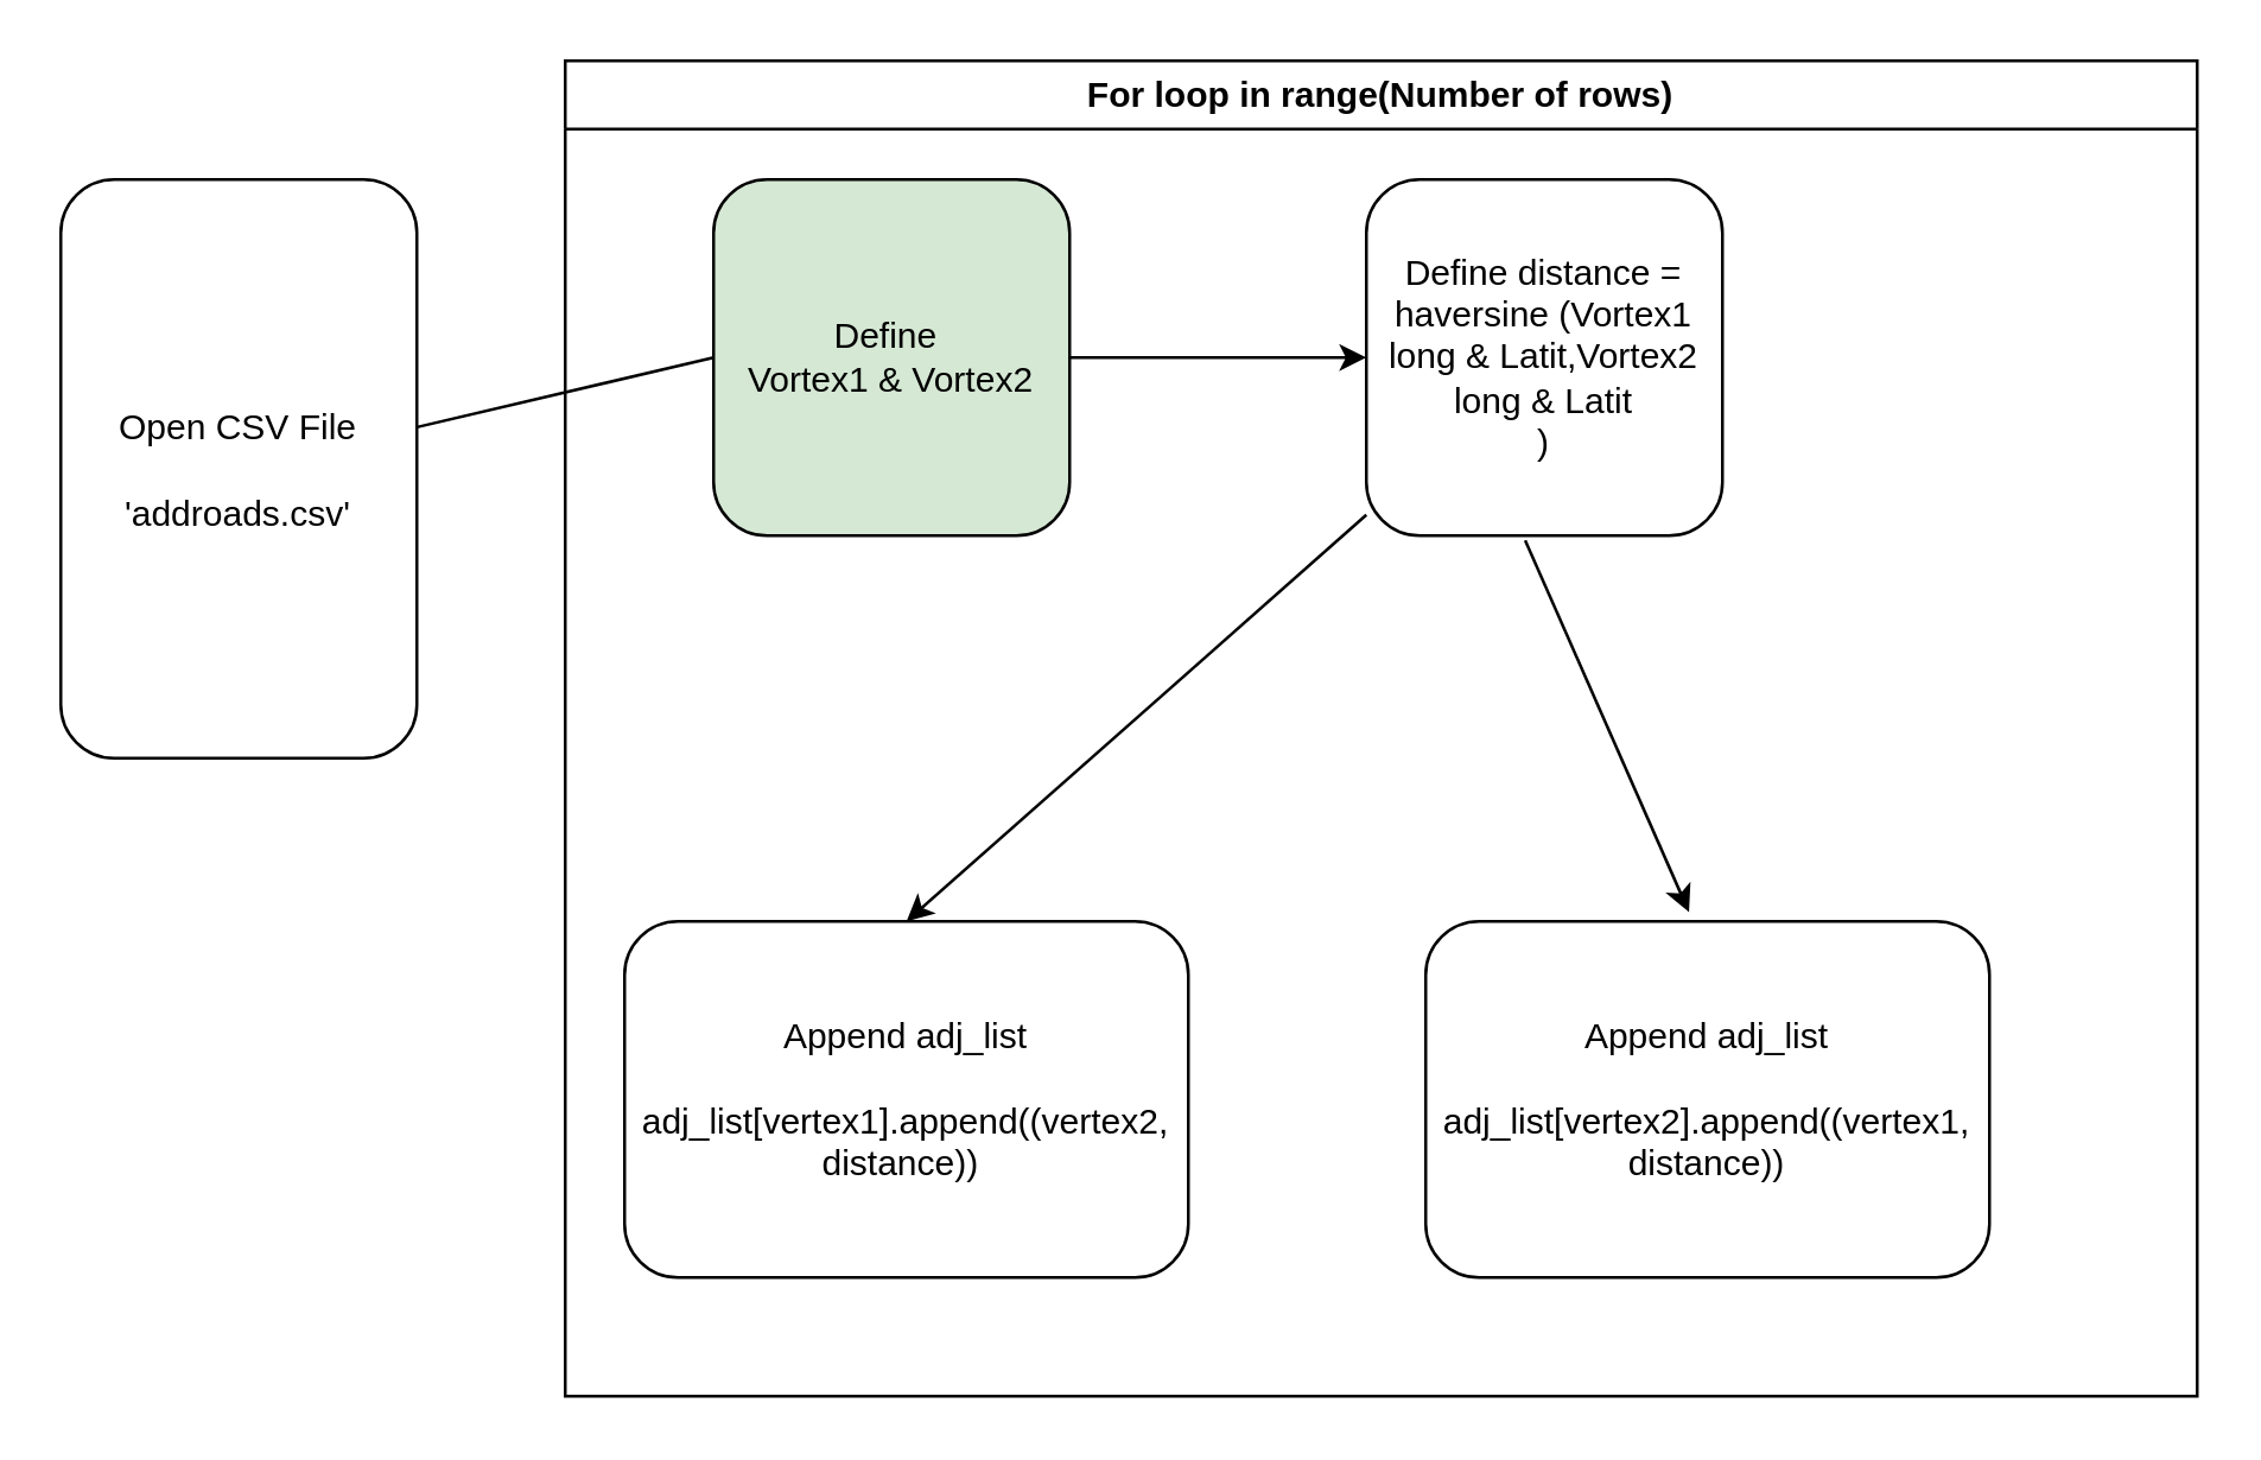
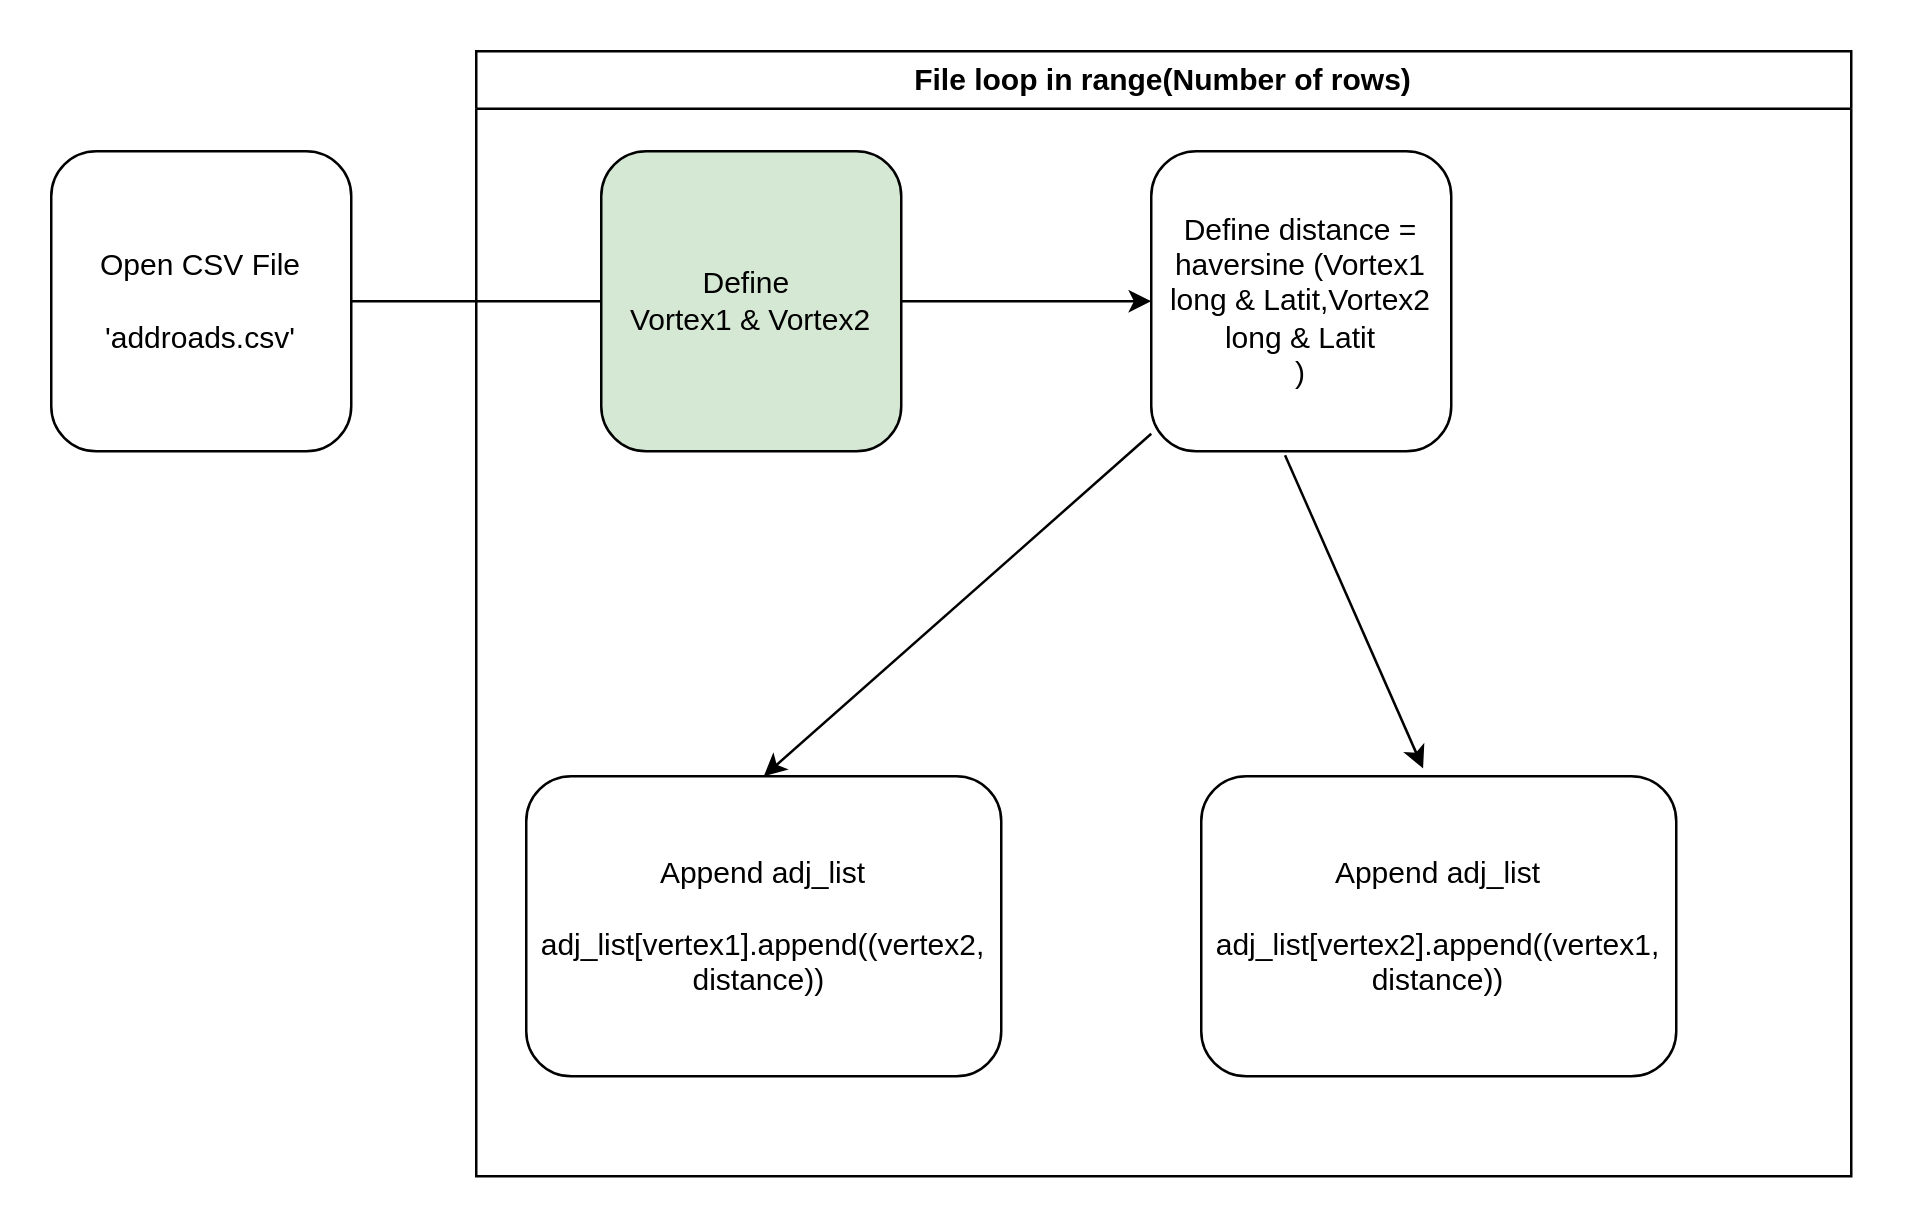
  <mxCell id="0" />
  <mxCell id="1" parent="0" />
- <mxCell id="2" value="Open CSV File&lt;br&gt;&lt;br&gt;'addroads.csv'" style="rounded=1;whiteSpace=wrap;html=1;fontSize=12;glass=0;strokeWidth=1;shadow=0;" vertex="1" parent="1"><mxGeometry x="20" y="60" width="120" height="195" as="geometry" /></mxCell>
+ <mxCell id="2" value="Open CSV File&lt;br&gt;&lt;br&gt;'addroads.csv'" style="rounded=1;whiteSpace=wrap;html=1;fontSize=12;glass=0;strokeWidth=1;shadow=0;" vertex="1" parent="1"><mxGeometry x="20" y="60" width="120" height="120" as="geometry" /></mxCell>
  <mxCell id="3" value="Define&amp;nbsp;&lt;br&gt;Vortex1 &amp;amp; Vortex2&lt;br&gt;" style="rounded=1;whiteSpace=wrap;html=1;fontSize=12;glass=0;strokeWidth=1;shadow=0;fillColor=#d5e8d4;" vertex="1" parent="1"><mxGeometry x="240" y="60" width="120" height="120" as="geometry" /></mxCell>
  <mxCell id="4" value="Define&amp;nbsp;distance =&lt;br&gt;haversine (Vortex1 long &amp;amp; Latit,Vortex2 long &amp;amp; Latit&lt;br&gt;)" style="rounded=1;whiteSpace=wrap;html=1;fontSize=12;glass=0;strokeWidth=1;shadow=0;" vertex="1" parent="1"><mxGeometry x="460" y="60" width="120" height="120" as="geometry" /></mxCell>
  <mxCell id="5" value="Append adj_list&lt;br&gt;&lt;br&gt;adj_list[vertex1].append((vertex2, distance))&amp;nbsp;" style="rounded=1;whiteSpace=wrap;html=1;fontSize=12;glass=0;strokeWidth=1;shadow=0;" vertex="1" parent="1"><mxGeometry x="210" y="310" width="190" height="120" as="geometry" /></mxCell>
  <mxCell id="6" value="Append adj_list&lt;br&gt;&lt;br&gt;adj_list[vertex2].append((vertex1, distance))" style="rounded=1;whiteSpace=wrap;html=1;fontSize=12;glass=0;strokeWidth=1;shadow=0;" vertex="1" parent="1"><mxGeometry x="480" y="310" width="190" height="120" as="geometry" /></mxCell>
  <mxCell id="7" value="" style="endArrow=classic;html=1;rounded=0;entryX=0.5;entryY=0;entryDx=0;entryDy=0;" edge="1" parent="1" source="4" target="5"><mxGeometry width="50" height="50" relative="1" as="geometry"><mxPoint x="330" y="210" as="sourcePoint" /><mxPoint x="510" y="230" as="targetPoint" /></mxGeometry></mxCell>
  <mxCell id="8" value="" style="endArrow=classic;html=1;rounded=0;entryX=0;entryY=0.5;entryDx=0;entryDy=0;" edge="1" parent="1" source="3" target="4"><mxGeometry width="50" height="50" relative="1" as="geometry"><mxPoint x="330" y="210" as="sourcePoint" /><mxPoint x="380" y="160" as="targetPoint" /></mxGeometry></mxCell>
  <mxCell id="9" value="" style="endArrow=none;html=1;rounded=0;entryX=0;entryY=0.5;entryDx=0;entryDy=0;" edge="1" parent="1" source="2" target="3"><mxGeometry width="50" height="50" relative="1" as="geometry"><mxPoint x="330" y="210" as="sourcePoint" /><mxPoint x="230" y="120" as="targetPoint" /></mxGeometry></mxCell>
  <mxCell id="10" value="" style="endArrow=classic;html=1;rounded=0;exitX=0.446;exitY=1.013;exitDx=0;exitDy=0;exitPerimeter=0;entryX=0.467;entryY=-0.026;entryDx=0;entryDy=0;entryPerimeter=0;" edge="1" parent="1" source="4" target="6"><mxGeometry width="50" height="50" relative="1" as="geometry"><mxPoint x="330" y="210" as="sourcePoint" /><mxPoint x="380" y="160" as="targetPoint" /></mxGeometry></mxCell>
- <mxCell id="11" value="For loop in range(Number of rows)" style="swimlane;whiteSpace=wrap;html=1;" vertex="1" parent="1"><mxGeometry x="190" y="20" width="550" height="450" as="geometry" /></mxCell>
+ <mxCell id="11" value="File loop in range(Number of rows)" style="swimlane;whiteSpace=wrap;html=1;" vertex="1" parent="1"><mxGeometry x="190" y="20" width="550" height="450" as="geometry" /></mxCell>
